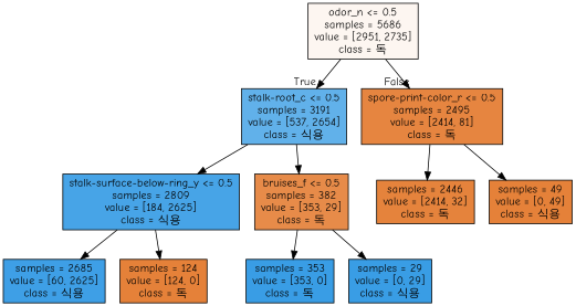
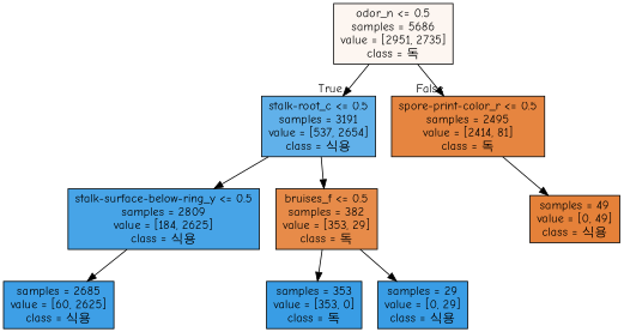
  digraph {
    fontname="Comic Neue"
    node [color=black fillcolor="#e58139" fontname="Comic Neue" shape=box style=filled]
    edge [fontname="Comic Neue"]
    n1 [fillcolor="#fdf6f1" label="odor_n <= 0.5\nsamples = 5686\nvalue = [2951, 2735]\nclass = 독"]
    n2 [fillcolor="#61b1ea" label="stalk-root_c <= 0.5\nsamples = 3191\nvalue = [537, 2654]\nclass = 식용"]
    n3 [fillcolor="#e68540" label="spore-print-color_r <= 0.5\nsamples = 2495\nvalue = [2414, 81]\nclass = 독"]
    n4 [fillcolor="#47a4e7" label="stalk-surface-below-ring_y <= 0.5\nsamples = 2809\nvalue = [184, 2625]\nclass = 식용"]
    n5 [fillcolor="#e78b49" label="bruises_f <= 0.5\nsamples = 382\nvalue = [353, 29]\nclass = 독"]
-   n6 [fillcolor="#e5833c" label="samples = 2446\nvalue = [2414, 32]\nclass = 독"]
    n7 [label="samples = 49\nvalue = [0, 49]\nclass = 식용"]
    n8 [fillcolor="#3e9fe6" label="samples = 2685\nvalue = [60, 2625]\nclass = 식용"]
-   n9 [label="samples = 124\nvalue = [124, 0]\nclass = 독"]
    n10 [fillcolor="#399de5" label="samples = 353\nvalue = [353, 0]\nclass = 독"]
    n11 [fillcolor="#399de5" label="samples = 29\nvalue = [0, 29]\nclass = 식용"]
    n1 -> n2 [headlabel=True labelangle=45 labeldistance=2.5]
    n1 -> n3 [headlabel=False labelangle=-45 labeldistance=2.5]
    n2 -> n4
    n2 -> n5
-   n3 -> n6
    n3 -> n7
    n4 -> n8
-   n4 -> n9
    n5 -> n10
    n5 -> n11
  }
